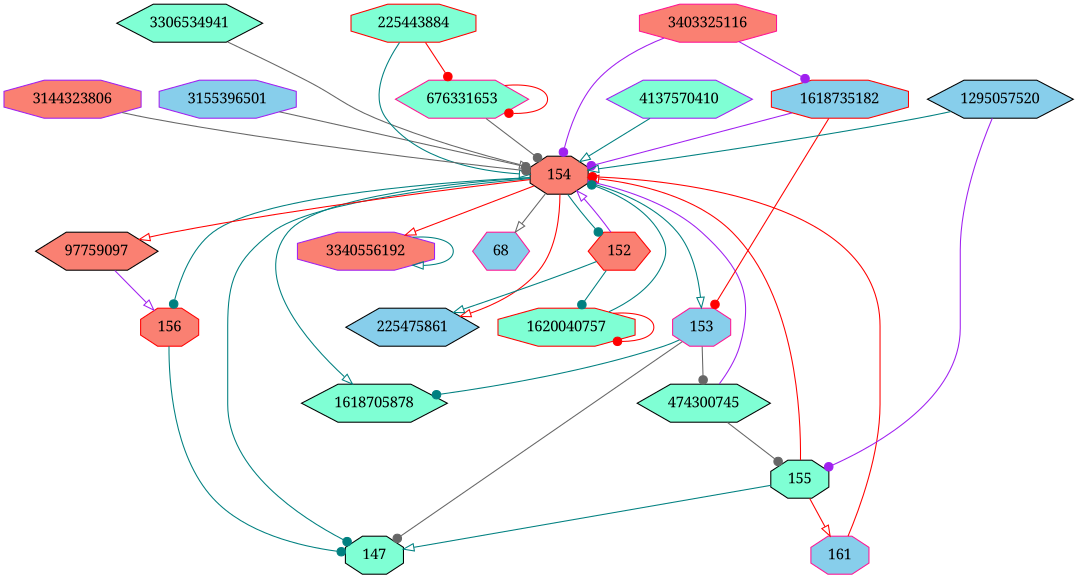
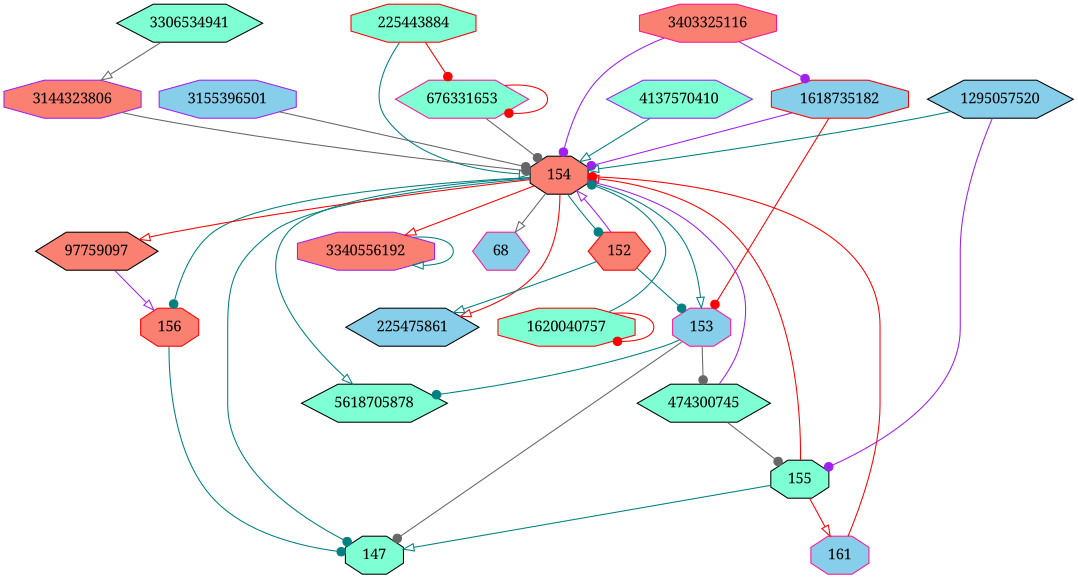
  digraph {
    fontname="Noto Serif"
    node [color=black fillcolor=aquamarine fontname="Noto Serif" shape=octagon style=filled]
    edge [arrowhead=dot color=teal fontname="Noto Serif"]
    676331653 [color=deeppink shape=hexagon]
    154 [fillcolor=salmon]
    152 [color=red fillcolor=salmon shape=hexagon]
    225475861 [fillcolor=skyblue shape=hexagon]
    153 [color=deeppink fillcolor=skyblue]
    147
-   1618705878 [shape=hexagon]
+   1618705878 [shape=hexagon label=5618705878]
    156 [color=red fillcolor=salmon]
    3340556192 [color=purple fillcolor=salmon]
    68 [color=deeppink fillcolor=skyblue shape=hexagon]
    97759097 [fillcolor=salmon shape=hexagon]
    3155396501 [color=purple fillcolor=skyblue]
    474300745 [shape=hexagon]
    155
    161 [color=deeppink fillcolor=skyblue]
    3306534941 [shape=hexagon]
    225443884 [color=red]
    1620040757 [color=red]
    3403325116 [color=deeppink fillcolor=salmon]
    1618735182 [color=red fillcolor=skyblue]
    3144323806 [color=purple fillcolor=salmon]
    4137570410 [color=purple shape=hexagon]
    1295057520 [fillcolor=skyblue shape=hexagon]
    676331653 -> 676331653 [color=red]
    676331653 -> 154 [color=gray40]
    154 -> 152
    154 -> 225475861 [arrowhead=onormal color=red]
    154 -> 153 [arrowhead=onormal]
    154 -> 147
    154 -> 1618705878 [arrowhead=onormal]
    154 -> 156
    154 -> 3340556192 [arrowhead=onormal color=red]
    154 -> 68 [arrowhead=onormal color=gray40]
    154 -> 97759097 [arrowhead=onormal color=red]
    152 -> 154 [arrowhead=onormal color=purple]
    152 -> 225475861 [arrowhead=onormal]
-   152 -> 1620040757
+   152 -> 153
    153 -> 147 [color=gray40]
    153 -> 1618705878
    153 -> 474300745 [color=gray40]
    156 -> 147
    3340556192 -> 3340556192 [arrowhead=onormal]
    97759097 -> 156 [arrowhead=onormal color=purple]
    3155396501 -> 154 [color=gray40]
    474300745 -> 154 [color=purple]
    474300745 -> 155 [color=gray40]
    155 -> 154 [arrowhead=onormal color=red]
    155 -> 147 [arrowhead=onormal]
    155 -> 161 [arrowhead=onormal color=red]
    161 -> 154 [color=red]
-   3306534941 -> 154 [arrowhead=onormal color=gray40]
+   3306534941 -> 3144323806 [arrowhead=onormal color=gray40]
    225443884 -> 676331653 [color=red]
    225443884 -> 154 [arrowhead=onormal]
    1620040757 -> 154
    1620040757 -> 1620040757 [color=red]
    3403325116 -> 154 [color=purple]
    3403325116 -> 1618735182 [color=purple]
    1618735182 -> 154 [color=purple]
    1618735182 -> 153 [color=red]
    3144323806 -> 154 [color=gray40]
    4137570410 -> 154 [arrowhead=onormal]
    1295057520 -> 154 [arrowhead=onormal]
    1295057520 -> 155 [color=purple]
  }
